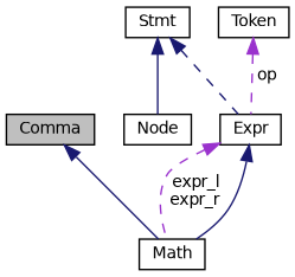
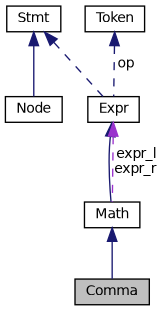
  digraph {
    node [color=black fillcolor=white fontname=Helvetica fontsize=10 shape=record style=filled]
    edge [color=midnightblue dir=back fontname=Helvetica fontsize=10 labelfontname=Helvetica labelfontsize=10 style=solid]
    n1 [fillcolor=grey75 fontcolor=black height=0.2 label=Comma width=0.4]
    n2 [height=0.2 label=Math width=0.4]
    n3 [height=0.2 label=Expr width=0.4]
    n4 [height=0.2 label=Stmt width=0.4]
    n5 [height=0.2 label="Node" width=0.4]
    n6 [height=0.2 label=Token width=0.4]
-   n1 -> n2
+   n2 -> n1
    n3 -> n2
    n3 -> n2 [color=darkorchid3 label=" expr_l\nexpr_r" style=dashed]
    n4 -> n3 [style=dashed]
    n4 -> n5
-   n6 -> n3 [color=darkorchid3 label=" op" style=dashed]
+   n6 -> n3 [label=" op" style=dashed]
  }
